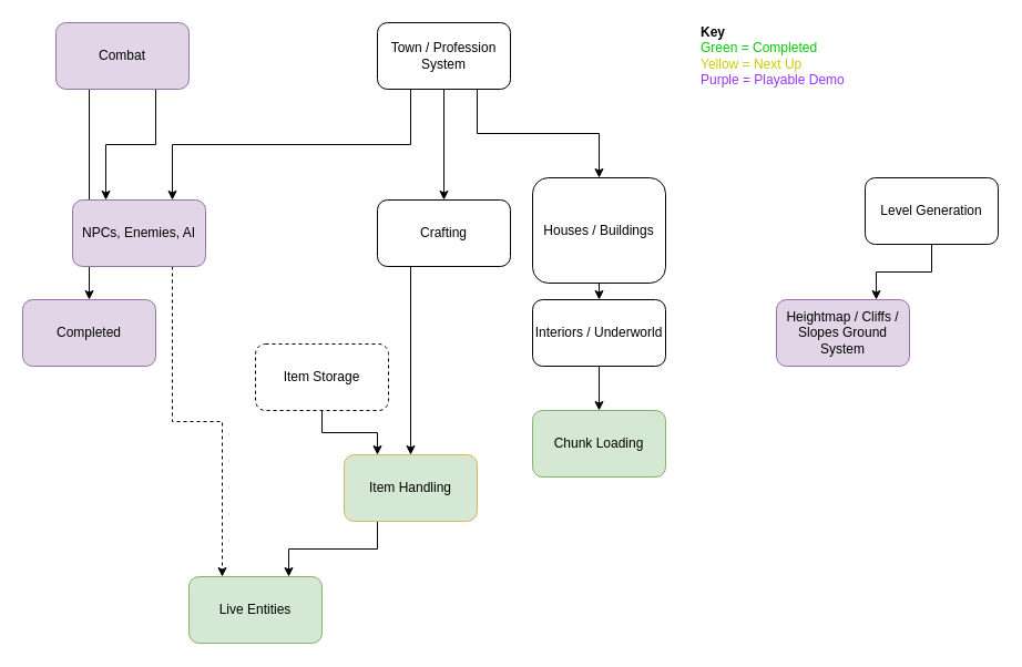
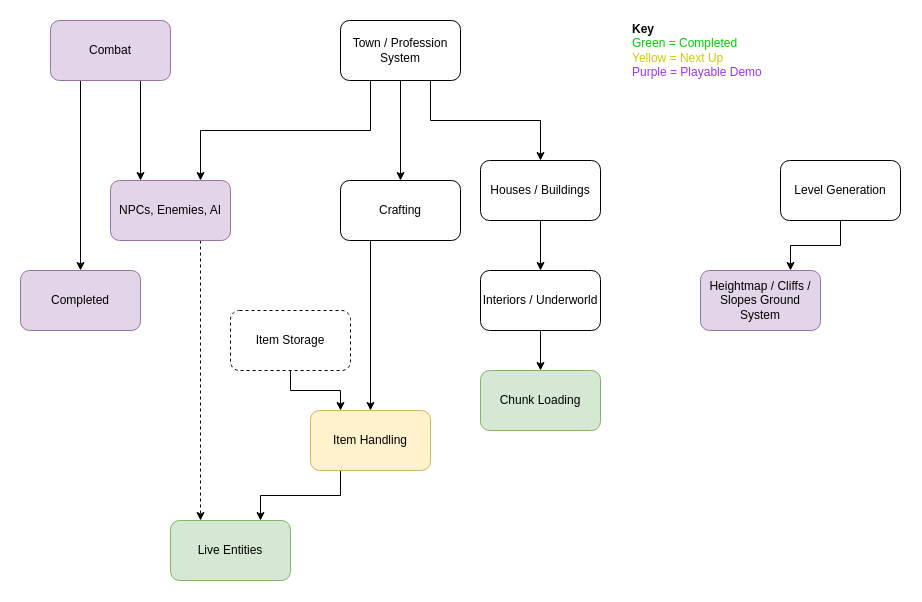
  <mxCell id="0" />
  <mxCell id="1" parent="0" />
  <mxCell id="2" style="edgeStyle=orthogonalEdgeStyle;rounded=0;orthogonalLoop=1;jettySize=auto;html=1;exitX=0.25;exitY=1;exitDx=0;exitDy=0;entryX=0.75;entryY=0;entryDx=0;entryDy=0;" edge="1" parent="1" source="3" target="19"><mxGeometry relative="1" as="geometry" /></mxCell>
- <mxCell id="3" value="Item Handling" style="rounded=1;whiteSpace=wrap;html=1;fillColor=#d5e8d4;strokeColor=#d6b656;" parent="1" vertex="1"><mxGeometry x="310" y="410" width="120" height="60" as="geometry" /></mxCell>
+ <mxCell id="3" value="Item Handling" style="rounded=1;whiteSpace=wrap;html=1;fillColor=#fff2cc;strokeColor=#d6b656;" parent="1" vertex="1"><mxGeometry x="310" y="410" width="120" height="60" as="geometry" /></mxCell>
  <mxCell id="4" value="Chunk Loading" style="rounded=1;whiteSpace=wrap;html=1;fillColor=#d5e8d4;strokeColor=#82b366;" parent="1" vertex="1"><mxGeometry x="480" y="370" width="120" height="60" as="geometry" /></mxCell>
  <mxCell id="5" style="edgeStyle=orthogonalEdgeStyle;rounded=0;orthogonalLoop=1;jettySize=auto;html=1;exitX=0.25;exitY=1;exitDx=0;exitDy=0;entryX=0.5;entryY=0;entryDx=0;entryDy=0;" parent="1" source="6" target="3" edge="1"><mxGeometry relative="1" as="geometry"><mxPoint x="320" y="280" as="targetPoint" /></mxGeometry></mxCell>
  <mxCell id="6" value="Crafting" style="rounded=1;whiteSpace=wrap;html=1;" parent="1" vertex="1"><mxGeometry x="340" y="180" width="120" height="60" as="geometry" /></mxCell>
  <mxCell id="7" style="edgeStyle=orthogonalEdgeStyle;rounded=0;orthogonalLoop=1;jettySize=auto;html=1;exitX=0.25;exitY=1;exitDx=0;exitDy=0;entryX=0.5;entryY=0;entryDx=0;entryDy=0;" parent="1" source="9" target="12" edge="1"><mxGeometry relative="1" as="geometry" /></mxCell>
  <mxCell id="8" style="edgeStyle=orthogonalEdgeStyle;rounded=0;orthogonalLoop=1;jettySize=auto;html=1;exitX=0.75;exitY=1;exitDx=0;exitDy=0;entryX=0.25;entryY=0;entryDx=0;entryDy=0;" edge="1" parent="1" source="9" target="21"><mxGeometry relative="1" as="geometry" /></mxCell>
  <mxCell id="9" value="Combat" style="rounded=1;whiteSpace=wrap;html=1;fillColor=#e1d5e7;strokeColor=#9673a6;" parent="1" vertex="1"><mxGeometry x="50" y="20" width="120" height="60" as="geometry" /></mxCell>
  <mxCell id="10" style="edgeStyle=orthogonalEdgeStyle;rounded=0;orthogonalLoop=1;jettySize=auto;html=1;exitX=0.5;exitY=1;exitDx=0;exitDy=0;entryX=0.5;entryY=0;entryDx=0;entryDy=0;" edge="1" parent="1" source="11" target="23"><mxGeometry relative="1" as="geometry" /></mxCell>
- <mxCell id="11" value="Houses / Buildings" style="rounded=1;whiteSpace=wrap;html=1;" parent="1" vertex="1"><mxGeometry x="480" y="160" width="120" height="95" as="geometry" /></mxCell>
+ <mxCell id="11" value="Houses / Buildings" style="rounded=1;whiteSpace=wrap;html=1;" parent="1" vertex="1"><mxGeometry x="480" y="160" width="120" height="60" as="geometry" /></mxCell>
  <mxCell id="12" value="Completed" style="rounded=1;whiteSpace=wrap;html=1;fillColor=#e1d5e7;strokeColor=#9673a6;" parent="1" vertex="1"><mxGeometry x="20" y="270" width="120" height="60" as="geometry" /></mxCell>
  <mxCell id="13" style="edgeStyle=orthogonalEdgeStyle;rounded=0;orthogonalLoop=1;jettySize=auto;html=1;exitX=0.5;exitY=1;exitDx=0;exitDy=0;entryX=0.75;entryY=0;entryDx=0;entryDy=0;" edge="1" parent="1" source="14" target="26"><mxGeometry relative="1" as="geometry" /></mxCell>
  <mxCell id="14" value="Level Generation" style="rounded=1;whiteSpace=wrap;html=1;" parent="1" vertex="1"><mxGeometry x="780" y="160" width="120" height="60" as="geometry" /></mxCell>
  <mxCell id="15" style="edgeStyle=orthogonalEdgeStyle;rounded=0;orthogonalLoop=1;jettySize=auto;html=1;exitX=0.5;exitY=1;exitDx=0;exitDy=0;entryX=0.5;entryY=0;entryDx=0;entryDy=0;" parent="1" source="18" target="6" edge="1"><mxGeometry relative="1" as="geometry" /></mxCell>
  <mxCell id="16" style="edgeStyle=orthogonalEdgeStyle;rounded=0;orthogonalLoop=1;jettySize=auto;html=1;exitX=0.75;exitY=1;exitDx=0;exitDy=0;entryX=0.5;entryY=0;entryDx=0;entryDy=0;" parent="1" source="18" target="11" edge="1"><mxGeometry relative="1" as="geometry" /></mxCell>
  <mxCell id="17" style="edgeStyle=orthogonalEdgeStyle;rounded=0;orthogonalLoop=1;jettySize=auto;html=1;exitX=0.25;exitY=1;exitDx=0;exitDy=0;entryX=0.75;entryY=0;entryDx=0;entryDy=0;" edge="1" parent="1" source="18" target="21"><mxGeometry relative="1" as="geometry" /></mxCell>
  <mxCell id="18" value="Town / Profession System" style="rounded=1;whiteSpace=wrap;html=1;" parent="1" vertex="1"><mxGeometry x="340" y="20" width="120" height="60" as="geometry" /></mxCell>
  <mxCell id="19" value="Live Entities" style="rounded=1;whiteSpace=wrap;html=1;fillColor=#d5e8d4;strokeColor=#82b366;" vertex="1" parent="1"><mxGeometry x="170" y="520" width="120" height="60" as="geometry" /></mxCell>
  <mxCell id="20" style="edgeStyle=orthogonalEdgeStyle;rounded=0;orthogonalLoop=1;jettySize=auto;html=1;exitX=0.75;exitY=1;exitDx=0;exitDy=0;entryX=0.25;entryY=0;entryDx=0;entryDy=0;dashed=1;" edge="1" parent="1" source="21" target="19"><mxGeometry relative="1" as="geometry" /></mxCell>
- <mxCell id="21" value="NPCs, Enemies, AI" style="rounded=1;whiteSpace=wrap;html=1;fillColor=#e1d5e7;strokeColor=#9673a6;" vertex="1" parent="1"><mxGeometry x="65" y="180" width="120" height="60" as="geometry" /></mxCell>
+ <mxCell id="21" value="NPCs, Enemies, AI" style="rounded=1;whiteSpace=wrap;html=1;fillColor=#e1d5e7;strokeColor=#9673a6;" vertex="1" parent="1"><mxGeometry x="110" y="180" width="120" height="60" as="geometry" /></mxCell>
  <mxCell id="22" style="edgeStyle=orthogonalEdgeStyle;rounded=0;orthogonalLoop=1;jettySize=auto;html=1;exitX=0.5;exitY=1;exitDx=0;exitDy=0;entryX=0.5;entryY=0;entryDx=0;entryDy=0;" edge="1" parent="1" source="23" target="4"><mxGeometry relative="1" as="geometry" /></mxCell>
  <mxCell id="23" value="Interiors / Underworld" style="rounded=1;whiteSpace=wrap;html=1;" vertex="1" parent="1"><mxGeometry x="480" y="270" width="120" height="60" as="geometry" /></mxCell>
  <mxCell id="24" style="edgeStyle=orthogonalEdgeStyle;rounded=0;orthogonalLoop=1;jettySize=auto;html=1;exitX=0.5;exitY=1;exitDx=0;exitDy=0;entryX=0.25;entryY=0;entryDx=0;entryDy=0;" edge="1" parent="1" source="25" target="3"><mxGeometry relative="1" as="geometry" /></mxCell>
  <mxCell id="25" value="Item Storage" style="rounded=1;whiteSpace=wrap;html=1;dashed=1;" vertex="1" parent="1"><mxGeometry x="230" y="310" width="120" height="60" as="geometry" /></mxCell>
  <mxCell id="26" value="Heightmap / Cliffs / Slopes Ground System" style="rounded=1;whiteSpace=wrap;html=1;fillColor=#e1d5e7;strokeColor=#9673a6;" vertex="1" parent="1"><mxGeometry x="700" y="270" width="120" height="60" as="geometry" /></mxCell>
  <mxCell id="27" value="&lt;b&gt;Key&lt;/b&gt;&lt;br&gt;&lt;font color=&quot;#00cc00&quot;&gt;Green = Completed&lt;/font&gt;&lt;br&gt;&lt;font color=&quot;#cccc00&quot;&gt;Yellow = Next Up&lt;/font&gt;&lt;br&gt;&lt;div&gt;&lt;font color=&quot;#9933ff&quot;&gt;Purple = Playable Demo&lt;/font&gt;&lt;/div&gt;" style="text;html=1;strokeColor=none;fillColor=none;align=left;verticalAlign=middle;whiteSpace=wrap;rounded=0;" vertex="1" parent="1"><mxGeometry x="630" y="40" width="180" height="20" as="geometry" /></mxCell>
